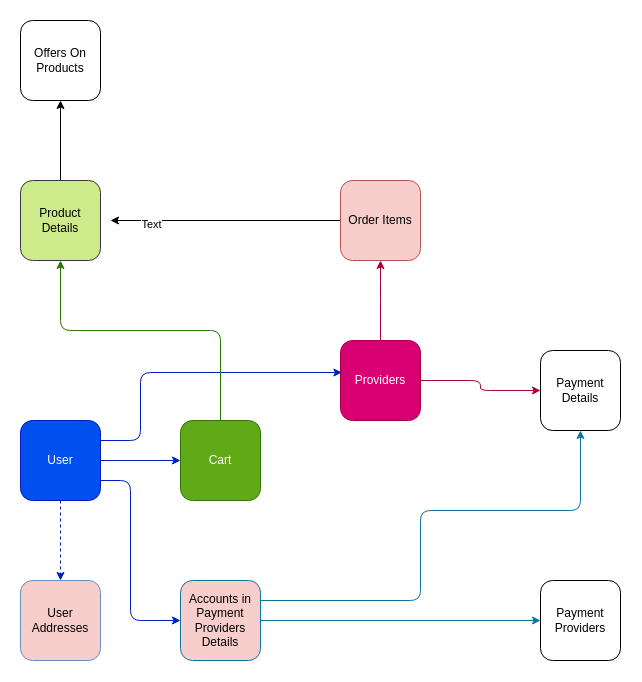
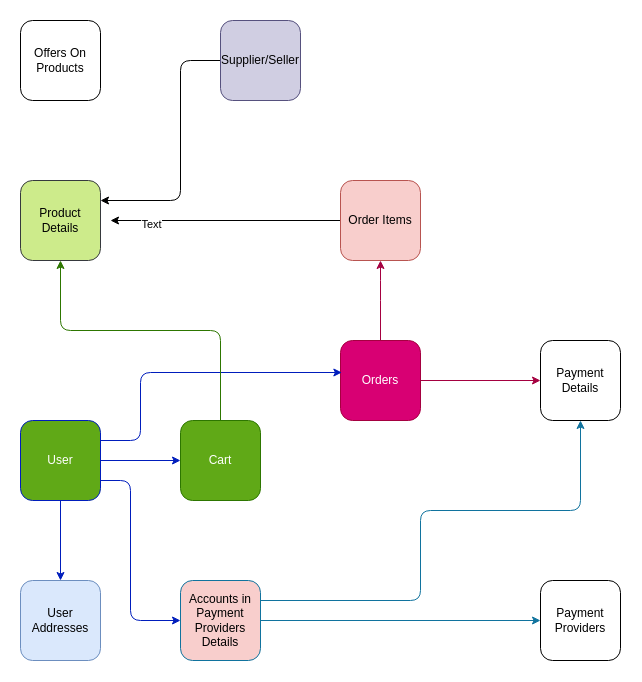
  <mxCell id="0" />
  <mxCell id="1" parent="0" />
- <mxCell id="2" style="edgeStyle=orthogonalEdgeStyle;rounded=1;orthogonalLoop=1;jettySize=auto;html=1;" edge="1" parent="1" source="3" target="4"><mxGeometry relative="1" as="geometry" /></mxCell>
  <mxCell id="3" value="Product Details" style="whiteSpace=wrap;html=1;aspect=fixed;fillColor=#cdeb8b;strokeColor=#36393d;rounded=1;" vertex="1" parent="1"><mxGeometry x="20" y="180" width="80" height="80" as="geometry" /></mxCell>
  <mxCell id="4" value="Offers On Products" style="whiteSpace=wrap;html=1;aspect=fixed;rounded=1;" vertex="1" parent="1"><mxGeometry x="20" y="20" width="80" height="80" as="geometry" /></mxCell>
  <mxCell id="5" style="edgeStyle=orthogonalEdgeStyle;rounded=1;orthogonalLoop=1;jettySize=auto;html=1;entryX=0;entryY=0.5;entryDx=0;entryDy=0;fillColor=#d80073;strokeColor=#A50040;" edge="1" parent="1" source="7" target="12"><mxGeometry relative="1" as="geometry" /></mxCell>
  <mxCell id="6" value="" style="edgeStyle=orthogonalEdgeStyle;rounded=1;orthogonalLoop=1;jettySize=auto;html=1;fillColor=#d80073;strokeColor=#A50040;" edge="1" parent="1" source="7" target="10"><mxGeometry relative="1" as="geometry"><Array as="points"><mxPoint x="380" y="290" /><mxPoint x="380" y="290" /></Array></mxGeometry></mxCell>
- <mxCell id="7" value="Providers" style="whiteSpace=wrap;html=1;aspect=fixed;fillColor=#d80073;strokeColor=#A50040;fontColor=#ffffff;rounded=1;" vertex="1" parent="1"><mxGeometry x="340" y="340" width="80" height="80" as="geometry" /></mxCell>
+ <mxCell id="7" value="Orders" style="whiteSpace=wrap;html=1;aspect=fixed;fillColor=#d80073;strokeColor=#A50040;fontColor=#ffffff;rounded=1;" vertex="1" parent="1"><mxGeometry x="340" y="340" width="80" height="80" as="geometry" /></mxCell>
  <mxCell id="8" style="edgeStyle=orthogonalEdgeStyle;rounded=1;orthogonalLoop=1;jettySize=auto;html=1;" edge="1" parent="1" source="10"><mxGeometry relative="1" as="geometry"><mxPoint x="110" y="220" as="targetPoint" /></mxGeometry></mxCell>
  <mxCell id="9" value="Text" style="edgeLabel;html=1;align=center;verticalAlign=middle;resizable=0;points=[];" vertex="1" connectable="0" parent="8"><mxGeometry x="0.646" y="3" relative="1" as="geometry"><mxPoint as="offset" /></mxGeometry></mxCell>
  <mxCell id="10" value="Order Items" style="whiteSpace=wrap;html=1;aspect=fixed;fillColor=#f8cecc;strokeColor=#b85450;rounded=1;" vertex="1" parent="1"><mxGeometry x="340" y="180" width="80" height="80" as="geometry" /></mxCell>
  <mxCell id="11" value="Payment Providers" style="whiteSpace=wrap;html=1;aspect=fixed;rounded=1;" vertex="1" parent="1"><mxGeometry x="540" y="580" width="80" height="80" as="geometry" /></mxCell>
- <mxCell id="12" value="Payment Details" style="whiteSpace=wrap;html=1;aspect=fixed;rounded=1;" vertex="1" parent="1"><mxGeometry x="540" y="350" width="80" height="80" as="geometry" /></mxCell>
+ <mxCell id="12" value="Payment Details" style="whiteSpace=wrap;html=1;aspect=fixed;rounded=1;" vertex="1" parent="1"><mxGeometry x="540" y="340" width="80" height="80" as="geometry" /></mxCell>
  <mxCell id="13" style="edgeStyle=orthogonalEdgeStyle;rounded=1;orthogonalLoop=1;jettySize=auto;html=1;entryX=0;entryY=0.5;entryDx=0;entryDy=0;fillColor=#0050ef;strokeColor=#001DBC;" edge="1" parent="1" source="17" target="19"><mxGeometry relative="1" as="geometry" /></mxCell>
- <mxCell id="14" style="edgeStyle=orthogonalEdgeStyle;rounded=1;orthogonalLoop=1;jettySize=auto;html=1;fillColor=#0050ef;strokeColor=#001DBC;dashed=1;" edge="1" parent="1" source="17" target="20"><mxGeometry relative="1" as="geometry" /></mxCell>
+ <mxCell id="14" style="edgeStyle=orthogonalEdgeStyle;rounded=1;orthogonalLoop=1;jettySize=auto;html=1;fillColor=#0050ef;strokeColor=#001DBC;" edge="1" parent="1" source="17" target="20"><mxGeometry relative="1" as="geometry" /></mxCell>
  <mxCell id="15" style="edgeStyle=orthogonalEdgeStyle;rounded=1;orthogonalLoop=1;jettySize=auto;html=1;entryX=0;entryY=0.5;entryDx=0;entryDy=0;fillColor=#0050ef;strokeColor=#001DBC;" edge="1" parent="1" source="17" target="23"><mxGeometry relative="1" as="geometry"><Array as="points"><mxPoint x="130" y="480" /><mxPoint x="130" y="620" /></Array></mxGeometry></mxCell>
  <mxCell id="16" style="edgeStyle=orthogonalEdgeStyle;rounded=1;orthogonalLoop=1;jettySize=auto;html=1;entryX=0.017;entryY=0.4;entryDx=0;entryDy=0;entryPerimeter=0;fillColor=#0050ef;strokeColor=#001DBC;" edge="1" parent="1" source="17" target="7"><mxGeometry relative="1" as="geometry"><Array as="points"><mxPoint x="140" y="440" /><mxPoint x="140" y="372" /></Array></mxGeometry></mxCell>
- <mxCell id="17" value="User" style="whiteSpace=wrap;html=1;aspect=fixed;fillColor=#0050ef;fontColor=#ffffff;strokeColor=#001DBC;rounded=1;" vertex="1" parent="1"><mxGeometry x="20" y="420" width="80" height="80" as="geometry" /></mxCell>
+ <mxCell id="17" value="User" style="whiteSpace=wrap;html=1;aspect=fixed;fillColor=#60a917;fontColor=#ffffff;strokeColor=#001DBC;rounded=1;" vertex="1" parent="1"><mxGeometry x="20" y="420" width="80" height="80" as="geometry" /></mxCell>
  <mxCell id="18" value="" style="edgeStyle=orthogonalEdgeStyle;rounded=1;orthogonalLoop=1;jettySize=auto;html=1;entryX=0.5;entryY=1;entryDx=0;entryDy=0;fillColor=#60a917;strokeColor=#2D7600;" edge="1" parent="1" source="19" target="3"><mxGeometry relative="1" as="geometry"><mxPoint x="220" y="330" as="targetPoint" /><Array as="points"><mxPoint x="220" y="330" /><mxPoint x="60" y="330" /></Array></mxGeometry></mxCell>
  <mxCell id="19" value="Cart" style="whiteSpace=wrap;html=1;aspect=fixed;fillColor=#60a917;fontColor=#ffffff;strokeColor=#2D7600;rounded=1;" vertex="1" parent="1"><mxGeometry x="180" y="420" width="80" height="80" as="geometry" /></mxCell>
- <mxCell id="20" value="User Addresses" style="whiteSpace=wrap;html=1;aspect=fixed;fillColor=#f8cecc;strokeColor=#6c8ebf;rounded=1;" vertex="1" parent="1"><mxGeometry x="20" y="580" width="80" height="80" as="geometry" /></mxCell>
+ <mxCell id="20" value="User Addresses" style="whiteSpace=wrap;html=1;aspect=fixed;fillColor=#dae8fc;strokeColor=#6c8ebf;rounded=1;" vertex="1" parent="1"><mxGeometry x="20" y="580" width="80" height="80" as="geometry" /></mxCell>
  <mxCell id="21" style="edgeStyle=orthogonalEdgeStyle;rounded=1;orthogonalLoop=1;jettySize=auto;html=1;entryX=0;entryY=0.5;entryDx=0;entryDy=0;fillColor=#b1ddf0;strokeColor=#10739e;" edge="1" parent="1" source="23" target="11"><mxGeometry relative="1" as="geometry" /></mxCell>
  <mxCell id="22" style="edgeStyle=orthogonalEdgeStyle;rounded=1;orthogonalLoop=1;jettySize=auto;html=1;entryX=0.5;entryY=1;entryDx=0;entryDy=0;fillColor=#b1ddf0;strokeColor=#10739e;" edge="1" parent="1" source="23" target="12"><mxGeometry relative="1" as="geometry"><Array as="points"><mxPoint x="420" y="600" /><mxPoint x="420" y="510" /><mxPoint x="580" y="510" /></Array></mxGeometry></mxCell>
  <mxCell id="23" value="Accounts in Payment Providers Details" style="whiteSpace=wrap;html=1;aspect=fixed;fillColor=#f8cecc;strokeColor=#10739e;rounded=1;" vertex="1" parent="1"><mxGeometry x="180" y="580" width="80" height="80" as="geometry" /></mxCell>
+ <mxCell id="24" style="edgeStyle=orthogonalEdgeStyle;rounded=1;orthogonalLoop=1;jettySize=auto;html=1;entryX=1;entryY=0.25;entryDx=0;entryDy=0;" edge="1" parent="1" source="25" target="3"><mxGeometry relative="1" as="geometry"><Array as="points"><mxPoint x="180" y="200" /></Array></mxGeometry></mxCell>
+ <mxCell id="25" value="Supplier/Seller" style="whiteSpace=wrap;html=1;aspect=fixed;fillColor=#d0cee2;strokeColor=#56517e;rounded=1;" vertex="1" parent="1"><mxGeometry x="220" y="20" width="80" height="80" as="geometry" /></mxCell>
